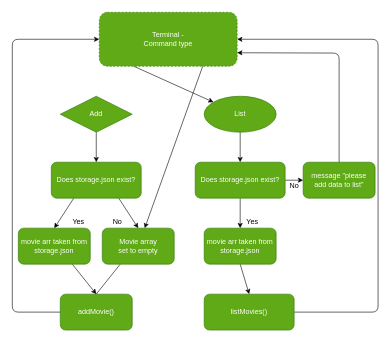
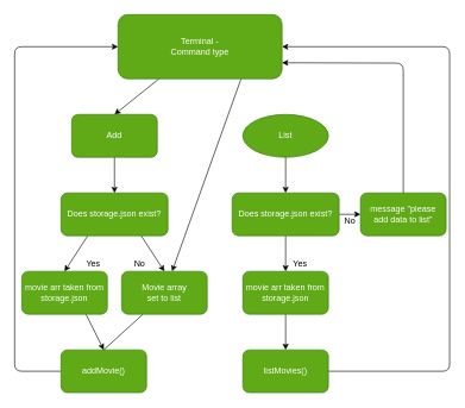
  <mxCell id="0" />
  <mxCell id="1" parent="0" />
- <mxCell id="2" style="edgeStyle=none;html=1;exitX=0.25;exitY=1;exitDx=0;exitDy=0;" edge="1" parent="1" source="4" target="15"><mxGeometry relative="1" as="geometry" /></mxCell>
+ <mxCell id="2" style="edgeStyle=none;html=1;exitX=0.25;exitY=1;exitDx=0;exitDy=0;entryX=0.5;entryY=0;entryDx=0;entryDy=0;" edge="1" parent="1" source="4" target="17"><mxGeometry relative="1" as="geometry" /></mxCell>
  <mxCell id="3" style="edgeStyle=none;html=1;exitX=0.75;exitY=1;exitDx=0;exitDy=0;" edge="1" parent="1" source="4" target="13"><mxGeometry relative="1" as="geometry" /></mxCell>
- <mxCell id="4" value="Terminal -&lt;br&gt;Command type" style="rounded=1;whiteSpace=wrap;html=1;fillColor=#60a917;strokeColor=#2D7600;fontColor=#ffffff;dashed=1;" vertex="1" parent="1"><mxGeometry x="165" y="20" width="230" height="90" as="geometry" /></mxCell>
+ <mxCell id="4" value="Terminal -&lt;br&gt;Command type" style="rounded=1;whiteSpace=wrap;html=1;fillColor=#60a917;strokeColor=#2D7600;fontColor=#ffffff;" vertex="1" parent="1"><mxGeometry x="165" y="20" width="230" height="90" as="geometry" /></mxCell>
  <mxCell id="5" style="edgeStyle=none;html=1;exitX=0;exitY=0.5;exitDx=0;exitDy=0;entryX=0;entryY=0.5;entryDx=0;entryDy=0;" edge="1" parent="1" source="6" target="4"><mxGeometry relative="1" as="geometry"><Array as="points"><mxPoint x="20" y="520" /><mxPoint x="20" y="65" /></Array></mxGeometry></mxCell>
- <mxCell id="6" value="addMovie()" style="rounded=1;whiteSpace=wrap;html=1;fillColor=#60a917;strokeColor=#2D7600;fontColor=#ffffff;" vertex="1" parent="1"><mxGeometry x="100" y="490" width="120" height="60" as="geometry" /></mxCell>
+ <mxCell id="6" value="addMovie()" style="rounded=1;whiteSpace=wrap;html=1;fillColor=#60a917;strokeColor=#2D7600;fontColor=#ffffff;" vertex="1" parent="1"><mxGeometry x="85" y="490" width="120" height="60" as="geometry" /></mxCell>
  <mxCell id="7" style="edgeStyle=none;html=1;exitX=0.75;exitY=1;exitDx=0;exitDy=0;entryX=0.5;entryY=0;entryDx=0;entryDy=0;" edge="1" parent="1" source="9" target="13"><mxGeometry relative="1" as="geometry"><mxPoint x="420" y="380" as="targetPoint" /></mxGeometry></mxCell>
  <mxCell id="8" style="edgeStyle=none;html=1;exitX=0.25;exitY=1;exitDx=0;exitDy=0;entryX=0.5;entryY=0;entryDx=0;entryDy=0;" edge="1" parent="1" source="9" target="19"><mxGeometry relative="1" as="geometry"><mxPoint x="190" y="380" as="targetPoint" /></mxGeometry></mxCell>
  <mxCell id="9" value="Does storage.json exist?" style="rounded=1;whiteSpace=wrap;html=1;fillColor=#60a917;strokeColor=#2D7600;fontColor=#ffffff;" vertex="1" parent="1"><mxGeometry x="85" y="270" width="150" height="60" as="geometry" /></mxCell>
  <mxCell id="10" value="No" style="text;html=1;align=center;verticalAlign=middle;resizable=0;points=[];autosize=1;strokeColor=none;" vertex="1" parent="1"><mxGeometry x="180" y="360" width="30" height="20" as="geometry" /></mxCell>
  <mxCell id="11" value="Yes" style="text;html=1;align=center;verticalAlign=middle;resizable=0;points=[];autosize=1;strokeColor=none;" vertex="1" parent="1"><mxGeometry x="110" y="360" width="40" height="20" as="geometry" /></mxCell>
  <mxCell id="12" style="edgeStyle=none;html=1;exitX=0.25;exitY=1;exitDx=0;exitDy=0;entryX=0.5;entryY=0;entryDx=0;entryDy=0;endArrow=none;" edge="1" parent="1" source="13" target="6"><mxGeometry relative="1" as="geometry"><mxPoint x="260" y="470" as="targetPoint" /></mxGeometry></mxCell>
- <mxCell id="13" value="Movie array&lt;br&gt;set to empty" style="rounded=1;whiteSpace=wrap;html=1;fillColor=#60a917;strokeColor=#2D7600;fontColor=#ffffff;" vertex="1" parent="1"><mxGeometry x="170" y="380" width="120" height="60" as="geometry" /></mxCell>
+ <mxCell id="13" value="Movie array&lt;br&gt;set to list" style="rounded=1;whiteSpace=wrap;html=1;fillColor=#60a917;strokeColor=#2D7600;fontColor=#ffffff;" vertex="1" parent="1"><mxGeometry x="170" y="380" width="120" height="60" as="geometry" /></mxCell>
  <mxCell id="14" style="edgeStyle=none;html=1;exitX=0.5;exitY=1;exitDx=0;exitDy=0;entryX=0.5;entryY=0;entryDx=0;entryDy=0;" edge="1" parent="1" source="15" target="22"><mxGeometry relative="1" as="geometry" /></mxCell>
  <mxCell id="15" value="List" style="ellipse;whiteSpace=wrap;html=1;fillColor=#60a917;strokeColor=#2D7600;fontColor=#ffffff;" vertex="1" parent="1"><mxGeometry x="340" y="160" width="120" height="60" as="geometry" /></mxCell>
  <mxCell id="16" style="edgeStyle=none;html=1;exitX=0.5;exitY=1;exitDx=0;exitDy=0;entryX=0.5;entryY=0;entryDx=0;entryDy=0;" edge="1" parent="1" source="17" target="9"><mxGeometry relative="1" as="geometry" /></mxCell>
- <mxCell id="17" value="Add" style="rhombus;whiteSpace=wrap;html=1;fillColor=#60a917;strokeColor=#2D7600;fontColor=#ffffff;" vertex="1" parent="1"><mxGeometry x="100" y="160" width="120" height="60" as="geometry" /></mxCell>
+ <mxCell id="17" value="Add" style="rounded=1;whiteSpace=wrap;html=1;fillColor=#60a917;strokeColor=#2D7600;fontColor=#ffffff;" vertex="1" parent="1"><mxGeometry x="100" y="160" width="120" height="60" as="geometry" /></mxCell>
  <mxCell id="18" style="edgeStyle=none;html=1;exitX=0.75;exitY=1;exitDx=0;exitDy=0;entryX=0.5;entryY=0;entryDx=0;entryDy=0;" edge="1" parent="1" source="19" target="6"><mxGeometry relative="1" as="geometry"><mxPoint x="160" y="470" as="targetPoint" /></mxGeometry></mxCell>
  <mxCell id="19" value="movie arr taken from&lt;br&gt;storage.json" style="rounded=1;whiteSpace=wrap;html=1;fillColor=#60a917;strokeColor=#2D7600;fontColor=#ffffff;" vertex="1" parent="1"><mxGeometry x="30" y="380" width="120" height="60" as="geometry" /></mxCell>
  <mxCell id="20" style="edgeStyle=none;html=1;exitX=0.5;exitY=1;exitDx=0;exitDy=0;entryX=0.5;entryY=0;entryDx=0;entryDy=0;" edge="1" parent="1" source="22" target="26"><mxGeometry relative="1" as="geometry"><mxPoint x="600" y="390" as="targetPoint" /><Array as="points" /></mxGeometry></mxCell>
  <mxCell id="21" style="edgeStyle=none;html=1;exitX=1;exitY=0.5;exitDx=0;exitDy=0;entryX=0;entryY=0.5;entryDx=0;entryDy=0;" edge="1" parent="1" source="22" target="30"><mxGeometry relative="1" as="geometry" /></mxCell>
  <mxCell id="22" value="Does storage.json exist?" style="rounded=1;whiteSpace=wrap;html=1;fillColor=#60a917;strokeColor=#2D7600;fontColor=#ffffff;" vertex="1" parent="1"><mxGeometry x="325" y="270" width="150" height="60" as="geometry" /></mxCell>
  <mxCell id="23" value="Yes" style="text;html=1;align=center;verticalAlign=middle;resizable=0;points=[];autosize=1;strokeColor=none;" vertex="1" parent="1"><mxGeometry x="400" y="360" width="40" height="20" as="geometry" /></mxCell>
  <mxCell id="24" value="No" style="text;html=1;align=center;verticalAlign=middle;resizable=0;points=[];autosize=1;strokeColor=none;" vertex="1" parent="1"><mxGeometry x="475" y="300" width="30" height="20" as="geometry" /></mxCell>
  <mxCell id="25" style="edgeStyle=none;html=1;exitX=0.5;exitY=1;exitDx=0;exitDy=0;entryX=0.5;entryY=0;entryDx=0;entryDy=0;" edge="1" parent="1" source="26" target="28"><mxGeometry relative="1" as="geometry" /></mxCell>
  <mxCell id="26" value="movie arr taken from&lt;br&gt;storage.json" style="rounded=1;whiteSpace=wrap;html=1;fillColor=#60a917;strokeColor=#2D7600;fontColor=#ffffff;" vertex="1" parent="1"><mxGeometry x="340" y="380" width="120" height="60" as="geometry" /></mxCell>
  <mxCell id="27" style="edgeStyle=none;html=1;exitX=1;exitY=0.5;exitDx=0;exitDy=0;entryX=1;entryY=0.5;entryDx=0;entryDy=0;" edge="1" parent="1" source="28" target="4"><mxGeometry relative="1" as="geometry"><Array as="points"><mxPoint x="630" y="520" /><mxPoint x="630" y="65" /></Array></mxGeometry></mxCell>
- <mxCell id="28" value="listMovies()" style="rounded=1;whiteSpace=wrap;html=1;fillColor=#60a917;strokeColor=#2D7600;fontColor=#ffffff;" vertex="1" parent="1"><mxGeometry x="340" y="490" width="150" height="60" as="geometry" /></mxCell>
+ <mxCell id="28" value="listMovies()" style="rounded=1;whiteSpace=wrap;html=1;fillColor=#60a917;strokeColor=#2D7600;fontColor=#ffffff;" vertex="1" parent="1"><mxGeometry x="340" y="490" width="120" height="60" as="geometry" /></mxCell>
  <mxCell id="29" style="edgeStyle=none;html=1;exitX=0.5;exitY=0;exitDx=0;exitDy=0;entryX=1;entryY=0.75;entryDx=0;entryDy=0;" edge="1" parent="1" source="30" target="4"><mxGeometry relative="1" as="geometry"><Array as="points"><mxPoint x="565" y="88" /></Array></mxGeometry></mxCell>
  <mxCell id="30" value="message &quot;please&lt;br&gt;add data to list&quot;" style="rounded=1;whiteSpace=wrap;html=1;fillColor=#60a917;strokeColor=#2D7600;fontColor=#ffffff;" vertex="1" parent="1"><mxGeometry x="505" y="270" width="120" height="60" as="geometry" /></mxCell>
